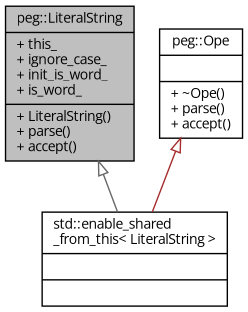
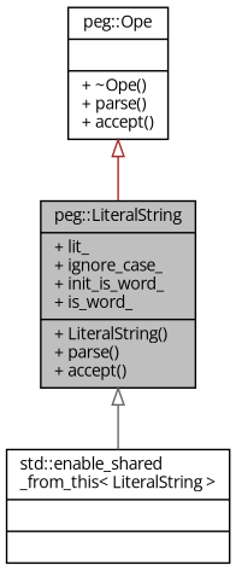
  digraph {
    fontname="Open Sans"
    node [color=black fillcolor=white fontname="Open Sans" fontsize=10 shape=record style=filled]
    edge [arrowtail=onormal dir=back fontname="Open Sans" fontsize=10 labelfontname=Helvetica labelfontsize=10 style=solid]
-   n1 [fillcolor=grey75 fontcolor=black height=0.2 label="{peg::LiteralString\n|+ this_\l+ ignore_case_\l+ init_is_word_\l+ is_word_\l|+ LiteralString()\l+ parse()\l+ accept()\l}" width=0.4]
+   n1 [fillcolor=grey75 fontcolor=black height=0.2 label="{peg::LiteralString\n|+ lit_\l+ ignore_case_\l+ init_is_word_\l+ is_word_\l|+ LiteralString()\l+ parse()\l+ accept()\l}" width=0.4]
    n2 [height=0.2 label="{std::enable_shared\l_from_this\< LiteralString \>\n||}" width=0.4]
    n3 [height=0.2 label="{peg::Ope\n||+ ~Ope()\l+ parse()\l+ accept()\l}" width=0.4]
    n1 -> n2 [color=gray40]
-   n3 -> n2 [color=brown]
+   n3 -> n1 [color=brown]
  }
